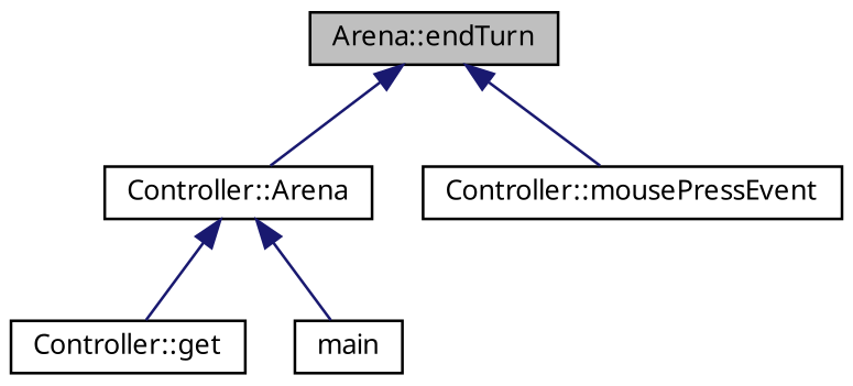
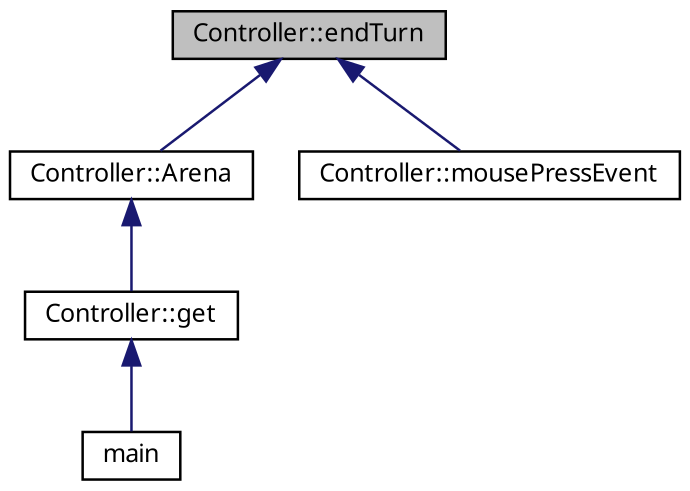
  digraph {
    fontname="Noto Sans"
    rankdir=TB
    node [color=black fontname="Noto Sans" fontsize=10 shape=record]
    edge [color=midnightblue dir=back fontname="Noto Sans" fontsize=10 labelfontname=Helvetica labelfontsize=10 style=solid]
-   n1 [fillcolor=grey75 fontcolor=black height=0.2 label="Arena::endTurn" style=filled width=0.4]
+   n1 [fillcolor=grey75 fontcolor=black height=0.2 label="Controller::endTurn" style=filled width=0.4]
    n2 [height=0.2 label="Controller::Arena" width=0.4]
    n3 [height=0.2 label="Controller::mousePressEvent" width=0.4]
    n4 [height=0.2 label="Controller::get" width=0.4]
    n5 [height=0.2 label=main width=0.4]
    n1 -> n2
    n1 -> n3
    n2 -> n4
-   n2 -> n5
+   n4 -> n5
  }
